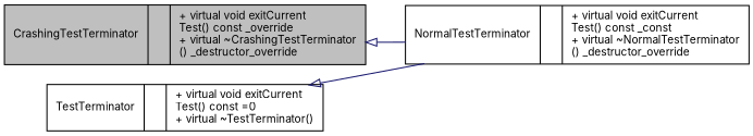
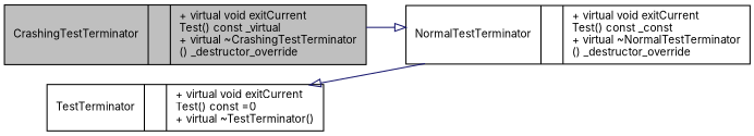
  digraph {
    fontname=Inter
    rankdir=LR
    node [color=black fillcolor=white fontname=Inter fontsize=10 shape=record style=filled]
    edge [arrowtail=onormal color=midnightblue dir=back fontname=Inter fontsize=10 labelfontname=Helvetica labelfontsize=10 style=solid]
-   n1 [fillcolor=grey75 fontcolor=black height=0.2 label="{CrashingTestTerminator\n||+ virtual void exitCurrent\lTest() const _override\l+ virtual ~CrashingTestTerminator\l() _destructor_override\l}" width=0.4]
+   n1 [fillcolor=grey75 fontcolor=black height=0.2 label="{CrashingTestTerminator\n||+ virtual void exitCurrent\lTest() const _virtual\l+ virtual ~CrashingTestTerminator\l() _destructor_override\l}" width=0.4]
    n2 [height=0.2 label="{NormalTestTerminator\n||+ virtual void exitCurrent\lTest() const _const\l+ virtual ~NormalTestTerminator\l() _destructor_override\l}" width=0.4]
    n3 [height=0.2 label="{TestTerminator\n||+ virtual void exitCurrent\lTest() const =0\l+ virtual ~TestTerminator()\l}" width=0.4]
-   n1 -> n2
+   n2 -> n1
    n3 -> n2
  }
